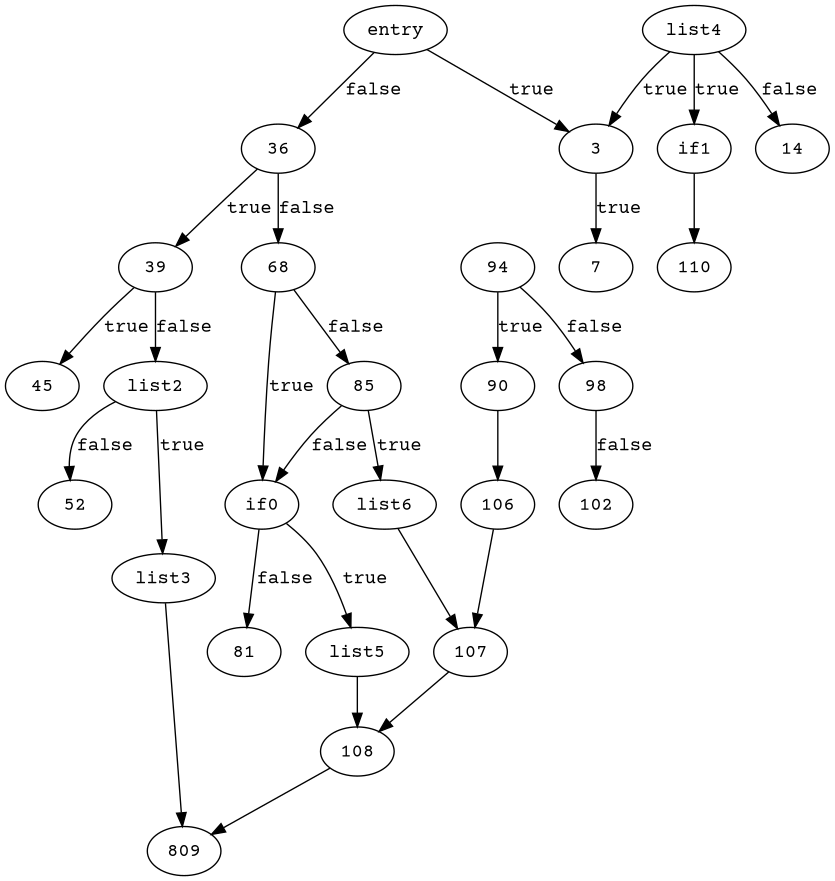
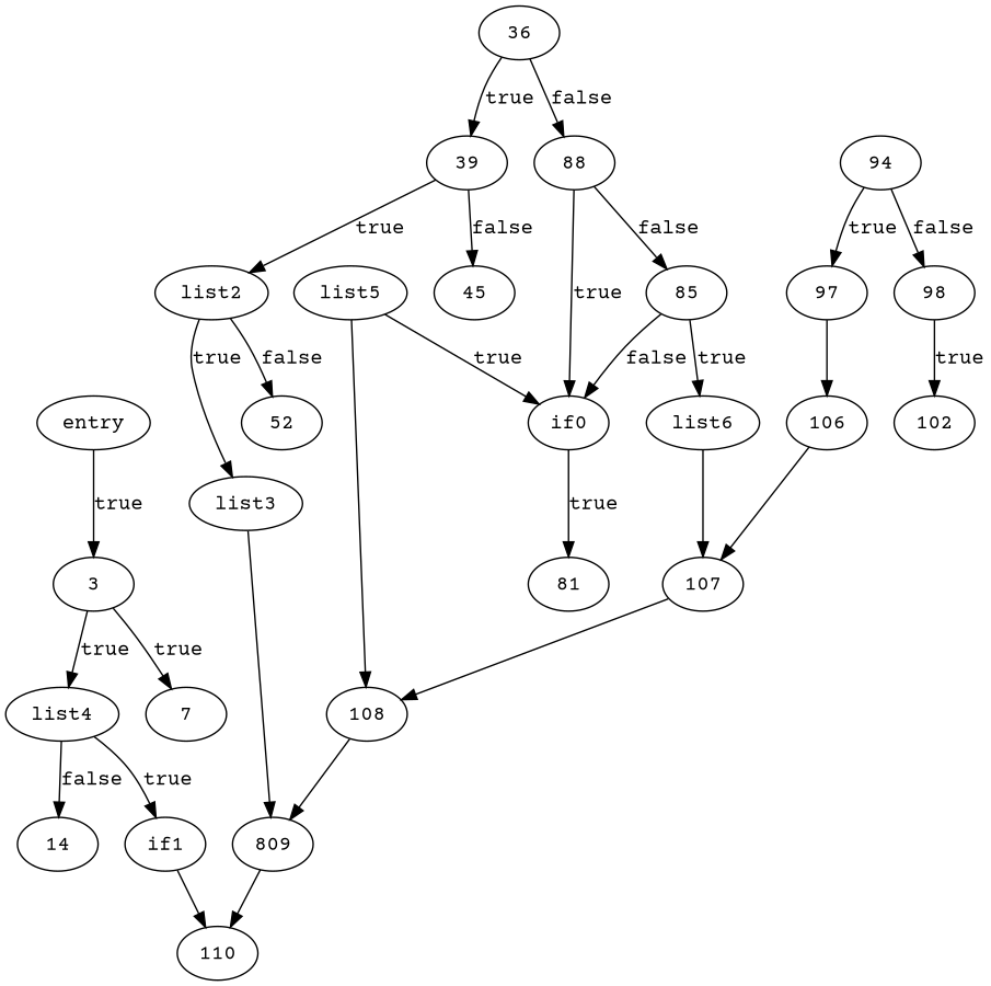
  digraph {
    fontname="Courier Prime"
    node [fontname="Courier Prime"]
    edge [fontname="Courier Prime"]
    n1 [label=entry]
    36
    3
-   68
+   68 [label=88]
    39
    7
    list4
    85
    if0
    45
    list2
    14
    if1
    list6
    list5
    81
    52
    list3
    94
    98
-   97 [label=90]
+   97
    107
    102
    106
    108
    n26 [label=809]
    110
-   n1 -> 36 [label=false]
    n1 -> 3 [label=true]
    36 -> 68 [label=false]
    36 -> 39 [label=true]
    3 -> 7 [label=true]
-   list4 -> 3 [label=true]
+   3 -> list4 [label=true]
    68 -> 85 [label=false]
    68 -> if0 [label=true]
-   39 -> 45 [label=true]
-   39 -> list2 [label=false]
+   39 -> 45 [label=false]
+   39 -> list2 [label=true]
    list4 -> 14 [label=false]
    list4 -> if1 [label=true]
    85 -> if0 [label=false]
    85 -> list6 [label=true]
-   if0 -> list5 [label=true]
-   if0 -> 81 [label=false]
+   list5 -> if0 [label=true]
+   if0 -> 81 [label=true]
    list2 -> 52 [label=false]
    list2 -> list3 [label=true]
    if1 -> 110
    list6 -> 107
    list5 -> 108
    list3 -> n26
    94 -> 98 [label=false]
    94 -> 97 [label=true]
-   98 -> 102 [label=false]
+   98 -> 102 [label=true]
    97 -> 106
    107 -> 108
    106 -> 107
    108 -> n26
+   n26 -> 110
  }
